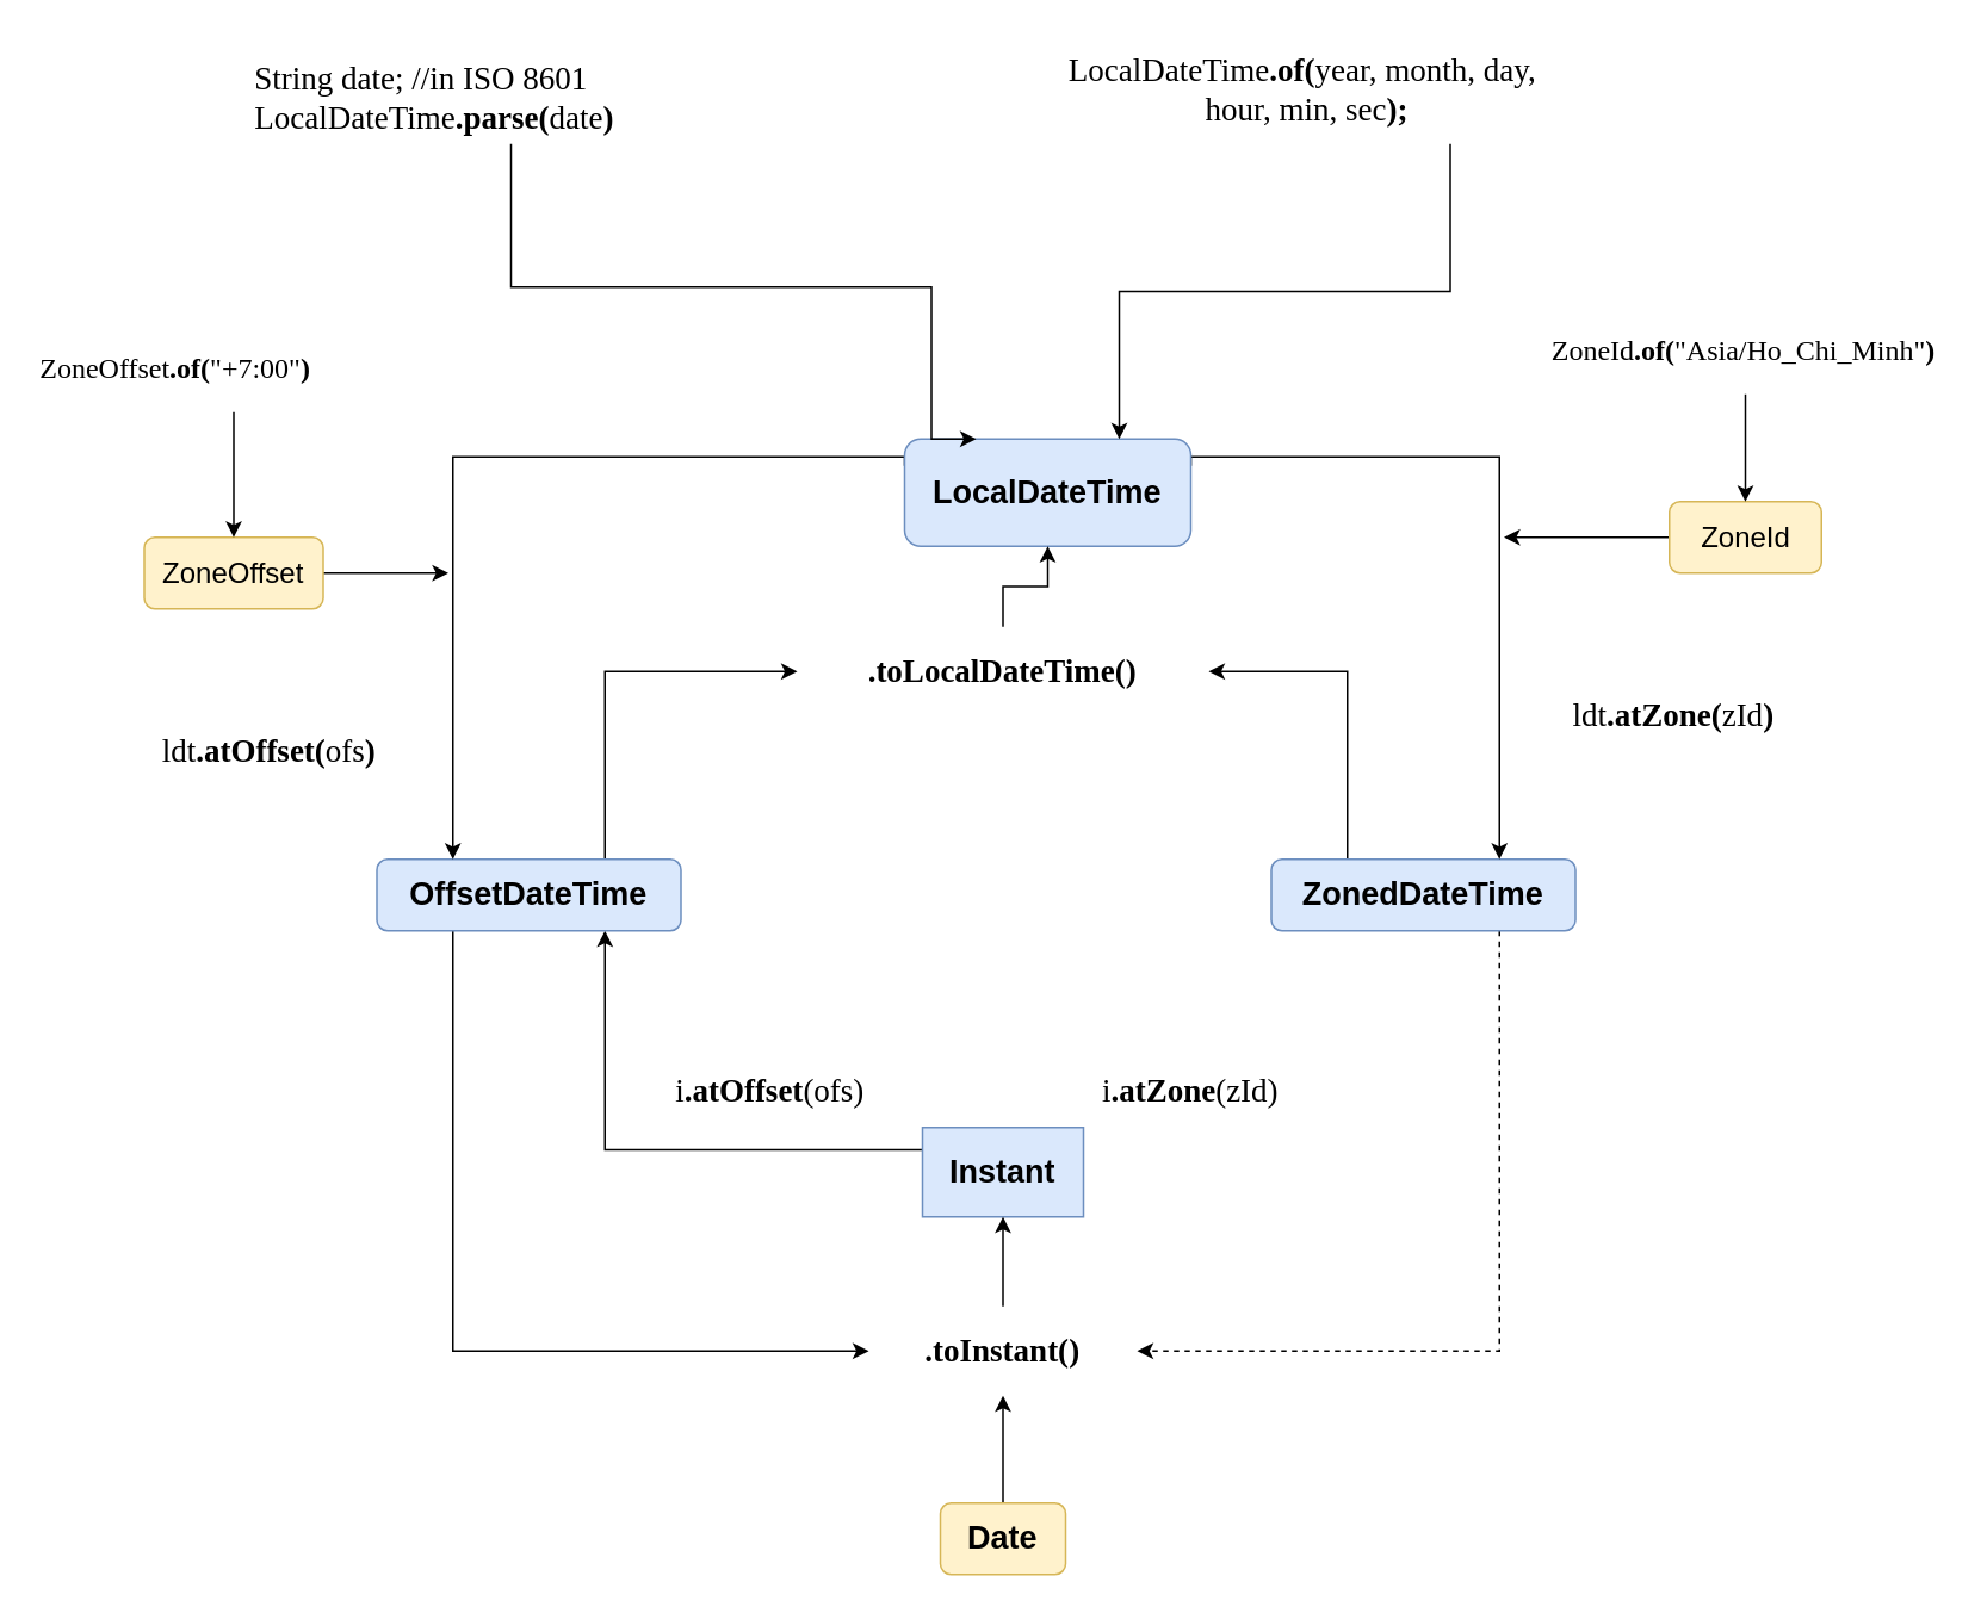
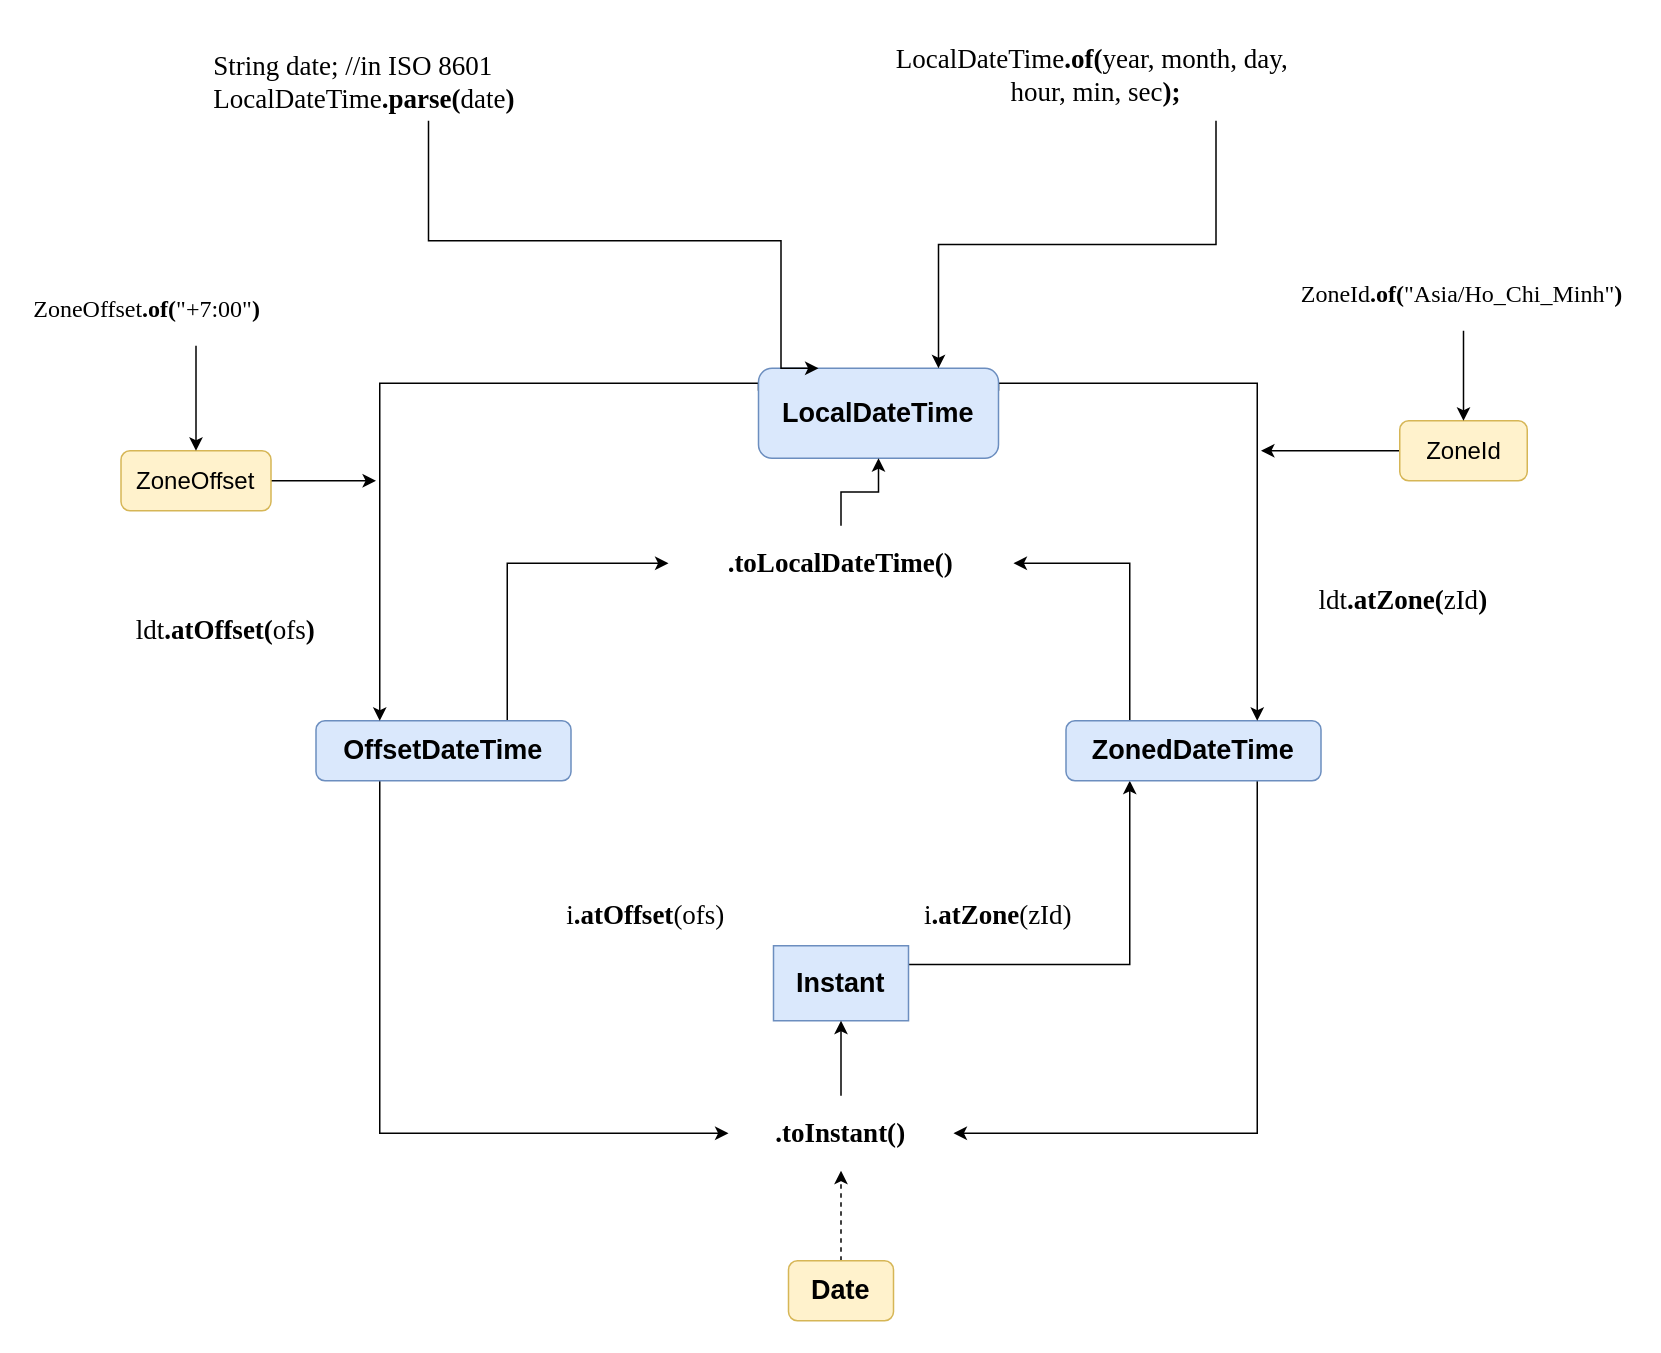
  <mxCell id="0" />
  <mxCell id="1" parent="0" />
- <mxCell id="2" style="edgeStyle=orthogonalEdgeStyle;rounded=0;orthogonalLoop=1;jettySize=auto;html=1;entryX=0.5;entryY=1;entryDx=0;entryDy=0;fontFamily=Lucida Console;fontSize=16;endArrow=classic;endFill=1;" edge="1" parent="1" source="3" target="23"><mxGeometry relative="1" as="geometry" /></mxCell>
+ <mxCell id="2" style="edgeStyle=orthogonalEdgeStyle;rounded=0;orthogonalLoop=1;jettySize=auto;html=1;entryX=0.5;entryY=1;entryDx=0;entryDy=0;fontFamily=Lucida Console;fontSize=16;endArrow=classic;endFill=1;dashed=1;" edge="1" parent="1" source="3" target="23"><mxGeometry relative="1" as="geometry" /></mxCell>
  <mxCell id="3" value="Date" style="rounded=1;whiteSpace=wrap;html=1;fontSize=18;fontStyle=1;fillColor=#fff2cc;strokeColor=#d6b656;" vertex="1" parent="1"><mxGeometry x="525" y="840" width="70" height="40" as="geometry" /></mxCell>
- <mxCell id="4" style="edgeStyle=orthogonalEdgeStyle;rounded=0;orthogonalLoop=1;jettySize=auto;html=1;entryX=0.75;entryY=1;entryDx=0;entryDy=0;fontFamily=Lucida Console;fontSize=16;endArrow=classic;endFill=1;exitX=0;exitY=0.25;exitDx=0;exitDy=0;" edge="1" parent="1" source="6" target="9"><mxGeometry relative="1" as="geometry" /></mxCell>
+ <mxCell id="5" style="edgeStyle=orthogonalEdgeStyle;rounded=0;orthogonalLoop=1;jettySize=auto;html=1;entryX=0.25;entryY=1;entryDx=0;entryDy=0;fontFamily=Lucida Console;fontSize=16;endArrow=classic;endFill=1;exitX=1;exitY=0.25;exitDx=0;exitDy=0;" edge="1" parent="1" source="6" target="12"><mxGeometry relative="1" as="geometry" /></mxCell>
  <mxCell id="6" value="Instant" style="whiteSpace=wrap;html=1;fontSize=18;fontStyle=1;fillColor=#dae8fc;strokeColor=#6c8ebf;rounded=0;" vertex="1" parent="1"><mxGeometry x="515" y="630" width="90" height="50" as="geometry" /></mxCell>
  <mxCell id="7" style="edgeStyle=orthogonalEdgeStyle;rounded=0;orthogonalLoop=1;jettySize=auto;html=1;entryX=0;entryY=0.5;entryDx=0;entryDy=0;fontFamily=Lucida Console;fontSize=16;endArrow=classic;endFill=1;exitX=0.75;exitY=0;exitDx=0;exitDy=0;" edge="1" parent="1" source="9" target="35"><mxGeometry relative="1" as="geometry" /></mxCell>
  <mxCell id="8" style="edgeStyle=orthogonalEdgeStyle;rounded=0;orthogonalLoop=1;jettySize=auto;html=1;entryX=0;entryY=0.5;entryDx=0;entryDy=0;fontFamily=Lucida Console;fontSize=16;endArrow=classic;endFill=1;exitX=0.25;exitY=1;exitDx=0;exitDy=0;" edge="1" parent="1" source="9" target="23"><mxGeometry relative="1" as="geometry" /></mxCell>
  <mxCell id="9" value="OffsetDateTime" style="rounded=1;whiteSpace=wrap;html=1;fontSize=18;fontStyle=1;fillColor=#dae8fc;strokeColor=#6c8ebf;" vertex="1" parent="1"><mxGeometry x="210" y="480" width="170" height="40" as="geometry" /></mxCell>
- <mxCell id="10" style="edgeStyle=orthogonalEdgeStyle;rounded=0;orthogonalLoop=1;jettySize=auto;html=1;entryX=1;entryY=0.5;entryDx=0;entryDy=0;fontFamily=Lucida Console;fontSize=18;endArrow=classic;endFill=1;exitX=0.75;exitY=1;exitDx=0;exitDy=0;dashed=1;" edge="1" parent="1" source="12" target="23"><mxGeometry relative="1" as="geometry"><Array as="points"><mxPoint x="837" y="755" /></Array></mxGeometry></mxCell>
+ <mxCell id="10" style="edgeStyle=orthogonalEdgeStyle;rounded=0;orthogonalLoop=1;jettySize=auto;html=1;entryX=1;entryY=0.5;entryDx=0;entryDy=0;fontFamily=Lucida Console;fontSize=18;endArrow=classic;endFill=1;exitX=0.75;exitY=1;exitDx=0;exitDy=0;" edge="1" parent="1" source="12" target="23"><mxGeometry relative="1" as="geometry"><Array as="points"><mxPoint x="837" y="755" /></Array></mxGeometry></mxCell>
  <mxCell id="11" style="edgeStyle=orthogonalEdgeStyle;rounded=0;orthogonalLoop=1;jettySize=auto;html=1;entryX=1;entryY=0.5;entryDx=0;entryDy=0;fontFamily=Lucida Console;fontSize=16;endArrow=classic;endFill=1;exitX=0.25;exitY=0;exitDx=0;exitDy=0;" edge="1" parent="1" source="12" target="35"><mxGeometry relative="1" as="geometry" /></mxCell>
  <mxCell id="12" value="ZonedDateTime" style="rounded=1;whiteSpace=wrap;html=1;fontSize=18;fontStyle=1;fillColor=#dae8fc;strokeColor=#6c8ebf;" vertex="1" parent="1"><mxGeometry x="710" y="480" width="170" height="40" as="geometry" /></mxCell>
  <mxCell id="13" style="edgeStyle=orthogonalEdgeStyle;rounded=0;orthogonalLoop=1;jettySize=auto;html=1;fontSize=16;entryX=0.25;entryY=0;entryDx=0;entryDy=0;exitX=0;exitY=0.25;exitDx=0;exitDy=0;" edge="1" parent="1" source="15" target="9"><mxGeometry relative="1" as="geometry"><Array as="points"><mxPoint x="253" y="255" /><mxPoint x="253" y="480" /></Array></mxGeometry></mxCell>
  <mxCell id="14" style="edgeStyle=orthogonalEdgeStyle;rounded=0;orthogonalLoop=1;jettySize=auto;html=1;fontFamily=Lucida Console;fontSize=18;endArrow=classic;endFill=1;exitX=1;exitY=0.25;exitDx=0;exitDy=0;entryX=0.75;entryY=0;entryDx=0;entryDy=0;" edge="1" parent="1" source="15" target="12"><mxGeometry relative="1" as="geometry"><mxPoint x="800" y="480" as="targetPoint" /><Array as="points"><mxPoint x="838" y="255" /><mxPoint x="838" y="480" /></Array></mxGeometry></mxCell>
  <mxCell id="15" value="LocalDateTime" style="rounded=1;whiteSpace=wrap;html=1;fontSize=18;fontStyle=1;fillColor=#dae8fc;strokeColor=#6c8ebf;" vertex="1" parent="1"><mxGeometry x="505" y="245" width="160" height="60" as="geometry" /></mxCell>
  <mxCell id="16" style="edgeStyle=orthogonalEdgeStyle;rounded=0;orthogonalLoop=1;jettySize=auto;html=1;fontFamily=Lucida Console;fontSize=16;endArrow=classic;endFill=1;" edge="1" parent="1" source="17"><mxGeometry relative="1" as="geometry"><mxPoint x="250" y="320" as="targetPoint" /></mxGeometry></mxCell>
  <mxCell id="17" value="ZoneOffset" style="rounded=1;whiteSpace=wrap;html=1;fontSize=16;fontStyle=0;fillColor=#fff2cc;strokeColor=#d6b656;" vertex="1" parent="1"><mxGeometry x="80" y="300" width="100" height="40" as="geometry" /></mxCell>
  <mxCell id="18" style="edgeStyle=orthogonalEdgeStyle;rounded=0;orthogonalLoop=1;jettySize=auto;html=1;fontFamily=Lucida Console;fontSize=16;endArrow=classic;endFill=1;" edge="1" parent="1" source="19"><mxGeometry relative="1" as="geometry"><mxPoint x="840" y="300" as="targetPoint" /></mxGeometry></mxCell>
  <mxCell id="19" value="ZoneId" style="rounded=1;whiteSpace=wrap;html=1;fontSize=16;fontStyle=0;fillColor=#fff2cc;strokeColor=#d6b656;" vertex="1" parent="1"><mxGeometry x="932.5" y="280" width="85" height="40" as="geometry" /></mxCell>
  <mxCell id="20" value="ldt&lt;b&gt;.atOffset(&lt;/b&gt;ofs&lt;b&gt;)&lt;/b&gt;" style="text;html=1;strokeColor=none;fillColor=none;align=center;verticalAlign=middle;whiteSpace=wrap;rounded=0;fontSize=18;fontFamily=Lucida Console;fontStyle=0;rotation=0;" vertex="1" parent="1"><mxGeometry x="80" y="410" width="140" height="20" as="geometry" /></mxCell>
  <mxCell id="21" value="ldt&lt;b&gt;.atZone(&lt;/b&gt;zId&lt;b&gt;)&lt;/b&gt;" style="text;html=1;strokeColor=none;fillColor=none;align=center;verticalAlign=middle;whiteSpace=wrap;rounded=0;fontSize=18;fontFamily=Lucida Console;fontStyle=0;rotation=0;" vertex="1" parent="1"><mxGeometry x="865" y="390" width="140" height="20" as="geometry" /></mxCell>
  <mxCell id="22" style="edgeStyle=orthogonalEdgeStyle;rounded=0;orthogonalLoop=1;jettySize=auto;html=1;entryX=0.5;entryY=1;entryDx=0;entryDy=0;fontFamily=Lucida Console;fontSize=16;endArrow=classic;endFill=1;" edge="1" parent="1" source="23" target="6"><mxGeometry relative="1" as="geometry" /></mxCell>
  <mxCell id="23" value="&lt;b&gt;.toInstant(&lt;/b&gt;&lt;b&gt;)&lt;/b&gt;" style="text;html=1;strokeColor=none;fillColor=none;align=center;verticalAlign=middle;whiteSpace=wrap;rounded=1;fontSize=18;fontFamily=Lucida Console;fontStyle=0;rotation=0;" vertex="1" parent="1"><mxGeometry x="485" y="730" width="150" height="50" as="geometry" /></mxCell>
  <mxCell id="24" style="edgeStyle=orthogonalEdgeStyle;rounded=0;orthogonalLoop=1;jettySize=auto;html=1;entryX=0.25;entryY=0;entryDx=0;entryDy=0;fontFamily=Lucida Console;fontSize=18;endArrow=classic;endFill=1;" edge="1" parent="1" source="25" target="15"><mxGeometry relative="1" as="geometry"><Array as="points"><mxPoint x="285" y="160" /><mxPoint x="520" y="160" /></Array></mxGeometry></mxCell>
  <mxCell id="25" value="&lt;span style=&quot;font-weight: 400&quot;&gt;String date; //in ISO 8601&lt;br&gt;LocalDateTime&lt;/span&gt;&lt;b&gt;.parse(&lt;/b&gt;&lt;span style=&quot;font-weight: 400&quot;&gt;date&lt;/span&gt;&lt;b&gt;)&lt;/b&gt;" style="text;html=1;strokeColor=none;fillColor=none;align=left;verticalAlign=middle;whiteSpace=wrap;rounded=0;fontFamily=Lucida Console;fontSize=18;fontStyle=1" vertex="1" parent="1"><mxGeometry x="140" y="30" width="290" height="50" as="geometry" /></mxCell>
  <mxCell id="26" style="edgeStyle=orthogonalEdgeStyle;rounded=0;orthogonalLoop=1;jettySize=auto;html=1;entryX=0.75;entryY=0;entryDx=0;entryDy=0;fontFamily=Lucida Console;fontSize=18;endArrow=classic;endFill=1;" edge="1" parent="1" source="27" target="15"><mxGeometry relative="1" as="geometry" /></mxCell>
  <mxCell id="27" value="&lt;span style=&quot;font-weight: 400&quot;&gt;LocalDateTime&lt;/span&gt;&lt;b&gt;.of(&lt;/b&gt;&lt;span style=&quot;font-weight: 400&quot;&gt;year, month, day,&lt;br&gt;&lt;/span&gt;&lt;b&gt;&amp;nbsp; &amp;nbsp; &amp;nbsp; &amp;nbsp; &amp;nbsp; &amp;nbsp; &amp;nbsp; &amp;nbsp; &amp;nbsp;&lt;/b&gt;&lt;span style=&quot;font-weight: normal&quot;&gt;hour, min, sec&lt;/span&gt;&lt;b&gt;);&lt;/b&gt;" style="text;html=1;strokeColor=none;fillColor=none;align=left;verticalAlign=middle;whiteSpace=wrap;rounded=0;fontFamily=Lucida Console;fontSize=18;fontStyle=1" vertex="1" parent="1"><mxGeometry x="595" y="20" width="430" height="60" as="geometry" /></mxCell>
  <mxCell id="28" style="edgeStyle=orthogonalEdgeStyle;rounded=0;orthogonalLoop=1;jettySize=auto;html=1;fontFamily=Lucida Console;fontSize=16;endArrow=classic;endFill=1;" edge="1" parent="1" source="29"><mxGeometry relative="1" as="geometry"><mxPoint x="130" y="300" as="targetPoint" /></mxGeometry></mxCell>
  <mxCell id="29" value="ZoneOffset&lt;b style=&quot;font-size: 16px;&quot;&gt;.of(&lt;/b&gt;&quot;+7:00&quot;&lt;b style=&quot;font-size: 16px;&quot;&gt;)&lt;/b&gt;" style="text;html=1;strokeColor=none;fillColor=none;align=left;verticalAlign=middle;whiteSpace=wrap;rounded=0;fontFamily=Lucida Console;fontSize=16;fontStyle=0" vertex="1" parent="1"><mxGeometry x="20" y="180" width="220" height="50" as="geometry" /></mxCell>
  <mxCell id="30" style="edgeStyle=orthogonalEdgeStyle;rounded=0;orthogonalLoop=1;jettySize=auto;html=1;entryX=0.5;entryY=0;entryDx=0;entryDy=0;fontFamily=Lucida Console;fontSize=16;endArrow=classic;endFill=1;" edge="1" parent="1" source="31" target="19"><mxGeometry relative="1" as="geometry" /></mxCell>
  <mxCell id="31" value="ZoneId&lt;b style=&quot;font-size: 16px&quot;&gt;.of(&lt;/b&gt;&quot;Asia/Ho_Chi_Minh&quot;&lt;b style=&quot;font-size: 16px&quot;&gt;)&lt;/b&gt;" style="text;html=1;strokeColor=none;fillColor=none;align=left;verticalAlign=middle;whiteSpace=wrap;rounded=0;fontFamily=Lucida Console;fontSize=16;fontStyle=0" vertex="1" parent="1"><mxGeometry x="865" y="170" width="220" height="50" as="geometry" /></mxCell>
  <mxCell id="32" value="i&lt;b&gt;.atOffset&lt;/b&gt;(ofs)" style="text;html=1;strokeColor=none;fillColor=none;align=center;verticalAlign=middle;whiteSpace=wrap;rounded=0;fontSize=18;fontFamily=Lucida Console;fontStyle=0;rotation=0;" vertex="1" parent="1"><mxGeometry x="360" y="600" width="140" height="20" as="geometry" /></mxCell>
  <mxCell id="33" value="i&lt;b&gt;.atZone&lt;/b&gt;(zId)" style="text;html=1;strokeColor=none;fillColor=none;align=center;verticalAlign=middle;whiteSpace=wrap;rounded=0;fontSize=18;fontFamily=Lucida Console;fontStyle=0;rotation=0;" vertex="1" parent="1"><mxGeometry x="595" y="600" width="140" height="20" as="geometry" /></mxCell>
  <mxCell id="34" style="edgeStyle=orthogonalEdgeStyle;rounded=0;orthogonalLoop=1;jettySize=auto;html=1;entryX=0.5;entryY=1;entryDx=0;entryDy=0;fontFamily=Lucida Console;fontSize=16;endArrow=classic;endFill=1;" edge="1" parent="1" source="35" target="15"><mxGeometry relative="1" as="geometry" /></mxCell>
  <mxCell id="35" value=".toLocalDateTime()" style="text;html=1;strokeColor=none;fillColor=none;align=center;verticalAlign=middle;whiteSpace=wrap;rounded=0;fontSize=18;fontFamily=Lucida Console;fontStyle=1;rotation=0;" vertex="1" parent="1"><mxGeometry x="445" y="350" width="230" height="50" as="geometry" /></mxCell>
